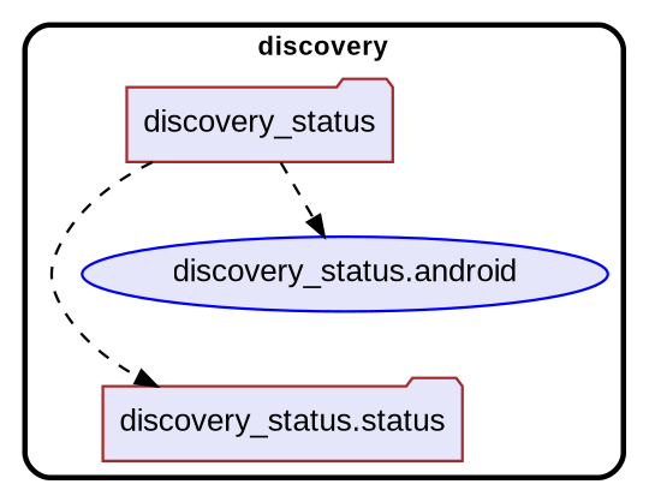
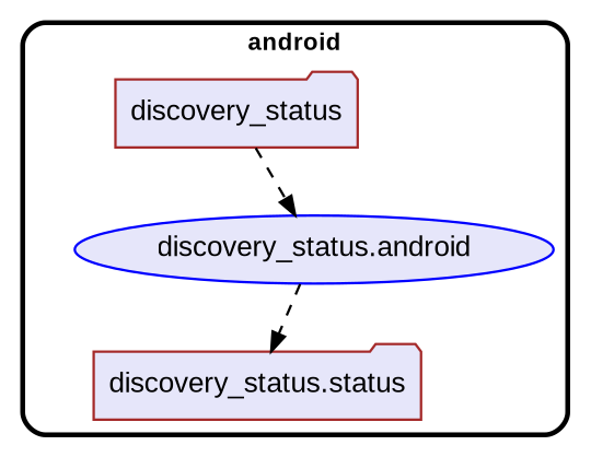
  digraph {
    fontname="Arial Black"
    fontsize=13
    penwidth=2.6
    style=rounded
    node [color=brown fillcolor=Lavender fontname=Arial fontsize=15 penwidth=1.3 shape=folder style="filled,rounded"]
    edge [penwidth=1.3 style=dashed]
    n1 [label=discovery_status]
    n2 [label="discovery_status.status"]
    n3 [color=blue label="discovery_status.android" shape=ellipse]
    subgraph cluster_1 {
-     label=discovery
+     label=android
      n1
      n2
      n3
    }
-   n1 -> n2
+   n3 -> n2
    n1 -> n3
  }
